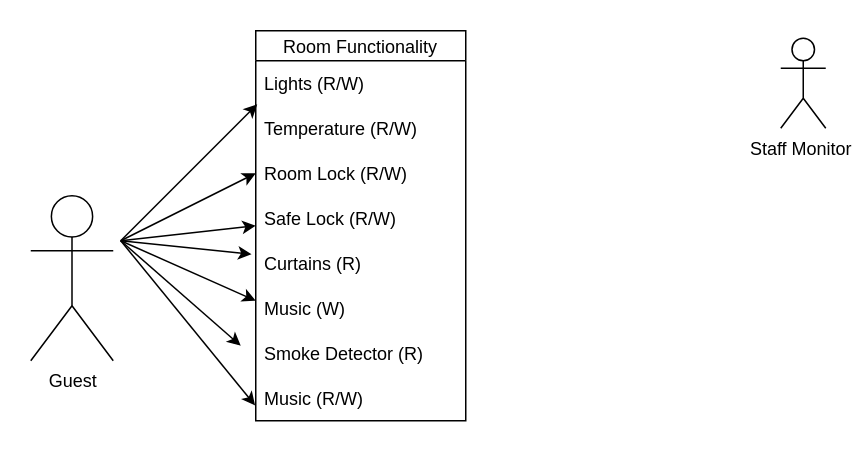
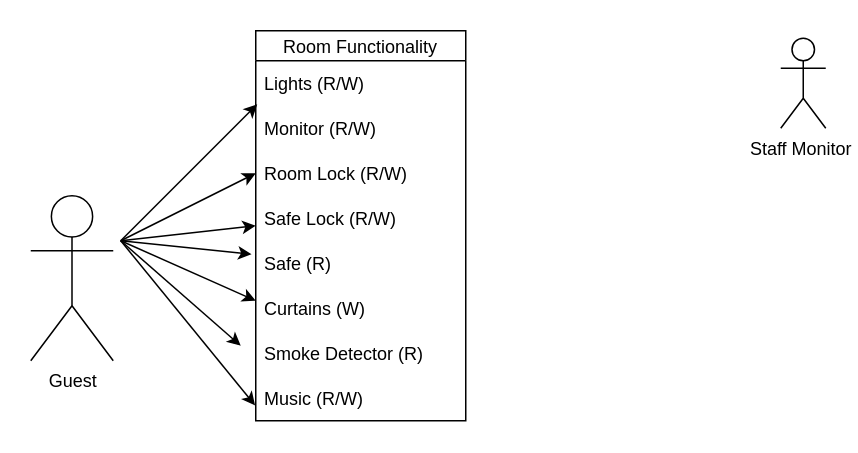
  <mxCell id="0" />
  <mxCell id="1" parent="0" />
  <mxCell id="2" value="Room Functionality" style="swimlane;fontStyle=0;childLayout=stackLayout;horizontal=1;startSize=20;horizontalStack=0;resizeParent=1;resizeParentMax=0;resizeLast=0;collapsible=1;marginBottom=0;" vertex="1" parent="1"><mxGeometry x="170" y="20" width="140" height="260" as="geometry"><mxRectangle x="240" y="150" width="140" height="30" as="alternateBounds" /></mxGeometry></mxCell>
  <mxCell id="3" value="Lights (R/W)" style="text;strokeColor=none;fillColor=none;align=left;verticalAlign=middle;spacingLeft=4;spacingRight=4;overflow=hidden;points=[[0,0.5],[1,0.5]];portConstraint=eastwest;rotatable=0;" vertex="1" parent="2"><mxGeometry y="20" width="140" height="30" as="geometry" /></mxCell>
- <mxCell id="4" value="Temperature (R/W) " style="text;strokeColor=none;fillColor=none;align=left;verticalAlign=middle;spacingLeft=4;spacingRight=4;overflow=hidden;points=[[0,0.5],[1,0.5]];portConstraint=eastwest;rotatable=0;" vertex="1" parent="2"><mxGeometry y="50" width="140" height="30" as="geometry" /></mxCell>
+ <mxCell id="4" value="Monitor (R/W) " style="text;strokeColor=none;fillColor=none;align=left;verticalAlign=middle;spacingLeft=4;spacingRight=4;overflow=hidden;points=[[0,0.5],[1,0.5]];portConstraint=eastwest;rotatable=0;" vertex="1" parent="2"><mxGeometry y="50" width="140" height="30" as="geometry" /></mxCell>
  <mxCell id="5" value="Room Lock (R/W)" style="text;strokeColor=none;fillColor=none;align=left;verticalAlign=middle;spacingLeft=4;spacingRight=4;overflow=hidden;points=[[0,0.5],[1,0.5]];portConstraint=eastwest;rotatable=0;" vertex="1" parent="2"><mxGeometry y="80" width="140" height="30" as="geometry" /></mxCell>
  <mxCell id="6" value="Safe Lock (R/W)" style="text;strokeColor=none;fillColor=none;align=left;verticalAlign=middle;spacingLeft=4;spacingRight=4;overflow=hidden;points=[[0,0.5],[1,0.5]];portConstraint=eastwest;rotatable=0;" vertex="1" parent="2"><mxGeometry y="110" width="140" height="30" as="geometry" /></mxCell>
- <mxCell id="7" value="Curtains (R) " style="text;strokeColor=none;fillColor=none;align=left;verticalAlign=middle;spacingLeft=4;spacingRight=4;overflow=hidden;points=[[0,0.5],[1,0.5]];portConstraint=eastwest;rotatable=0;" vertex="1" parent="2"><mxGeometry y="140" width="140" height="30" as="geometry" /></mxCell>
- <mxCell id="8" value="Music (W) " style="text;strokeColor=none;fillColor=none;align=left;verticalAlign=middle;spacingLeft=4;spacingRight=4;overflow=hidden;points=[[0,0.5],[1,0.5]];portConstraint=eastwest;rotatable=0;" vertex="1" parent="2"><mxGeometry y="170" width="140" height="30" as="geometry" /></mxCell>
+ <mxCell id="7" value="Safe (R) " style="text;strokeColor=none;fillColor=none;align=left;verticalAlign=middle;spacingLeft=4;spacingRight=4;overflow=hidden;points=[[0,0.5],[1,0.5]];portConstraint=eastwest;rotatable=0;" vertex="1" parent="2"><mxGeometry y="140" width="140" height="30" as="geometry" /></mxCell>
+ <mxCell id="8" value="Curtains (W) " style="text;strokeColor=none;fillColor=none;align=left;verticalAlign=middle;spacingLeft=4;spacingRight=4;overflow=hidden;points=[[0,0.5],[1,0.5]];portConstraint=eastwest;rotatable=0;" vertex="1" parent="2"><mxGeometry y="170" width="140" height="30" as="geometry" /></mxCell>
  <mxCell id="9" value="Smoke Detector (R) " style="text;strokeColor=none;fillColor=none;align=left;verticalAlign=middle;spacingLeft=4;spacingRight=4;overflow=hidden;points=[[0,0.5],[1,0.5]];portConstraint=eastwest;rotatable=0;" vertex="1" parent="2"><mxGeometry y="200" width="140" height="30" as="geometry" /></mxCell>
  <mxCell id="10" value="Music (R/W)" style="text;strokeColor=none;fillColor=none;align=left;verticalAlign=middle;spacingLeft=4;spacingRight=4;overflow=hidden;points=[[0,0.5],[1,0.5]];portConstraint=eastwest;rotatable=0;" vertex="1" parent="2"><mxGeometry y="230" width="140" height="30" as="geometry" /></mxCell>
  <mxCell id="11" value="Guest" style="shape=umlActor;verticalLabelPosition=bottom;verticalAlign=top;html=1;outlineConnect=0;" vertex="1" parent="1"><mxGeometry x="20" y="130" width="55" height="110" as="geometry" /></mxCell>
  <mxCell id="12" value="Staff Monitor&amp;nbsp;" style="shape=umlActor;verticalLabelPosition=bottom;verticalAlign=top;html=1;outlineConnect=0;" vertex="1" parent="1"><mxGeometry x="520" y="25" width="30" height="60" as="geometry" /></mxCell>
  <mxCell id="13" value="" style="endArrow=classic;html=1;rounded=0;entryX=0.007;entryY=0.967;entryDx=0;entryDy=0;entryPerimeter=0;" edge="1" parent="1" target="3"><mxGeometry width="50" height="50" relative="1" as="geometry"><mxPoint x="80" y="160" as="sourcePoint" /><mxPoint x="220" y="110" as="targetPoint" /></mxGeometry></mxCell>
  <mxCell id="14" value="" style="endArrow=classic;html=1;rounded=0;entryX=0;entryY=0.5;entryDx=0;entryDy=0;" edge="1" parent="1" target="5"><mxGeometry width="50" height="50" relative="1" as="geometry"><mxPoint x="80" y="160" as="sourcePoint" /><mxPoint x="180" y="100.01" as="targetPoint" /></mxGeometry></mxCell>
  <mxCell id="15" value="" style="endArrow=classic;html=1;rounded=0;entryX=0;entryY=0.667;entryDx=0;entryDy=0;entryPerimeter=0;" edge="1" parent="1" target="6"><mxGeometry width="50" height="50" relative="1" as="geometry"><mxPoint x="80" y="160" as="sourcePoint" /><mxPoint x="165" y="150" as="targetPoint" /></mxGeometry></mxCell>
  <mxCell id="16" value="" style="endArrow=classic;html=1;rounded=0;entryX=-0.02;entryY=0.3;entryDx=0;entryDy=0;entryPerimeter=0;" edge="1" parent="1" target="7"><mxGeometry width="50" height="50" relative="1" as="geometry"><mxPoint x="80" y="160" as="sourcePoint" /><mxPoint x="165" y="162.5" as="targetPoint" /></mxGeometry></mxCell>
  <mxCell id="17" value="" style="endArrow=classic;html=1;rounded=0;entryX=0;entryY=0.333;entryDx=0;entryDy=0;entryPerimeter=0;" edge="1" parent="1" target="8"><mxGeometry width="50" height="50" relative="1" as="geometry"><mxPoint x="80" y="160" as="sourcePoint" /><mxPoint x="170" y="190" as="targetPoint" /></mxGeometry></mxCell>
  <mxCell id="18" value="" style="endArrow=classic;html=1;rounded=0;" edge="1" parent="1"><mxGeometry width="50" height="50" relative="1" as="geometry"><mxPoint x="80" y="160" as="sourcePoint" /><mxPoint x="160" y="230" as="targetPoint" /></mxGeometry></mxCell>
  <mxCell id="19" value="" style="endArrow=classic;html=1;rounded=0;entryX=-0.003;entryY=0.66;entryDx=0;entryDy=0;entryPerimeter=0;" edge="1" parent="1" target="10"><mxGeometry width="50" height="50" relative="1" as="geometry"><mxPoint x="80" y="160" as="sourcePoint" /><mxPoint x="140" y="250" as="targetPoint" /></mxGeometry></mxCell>
